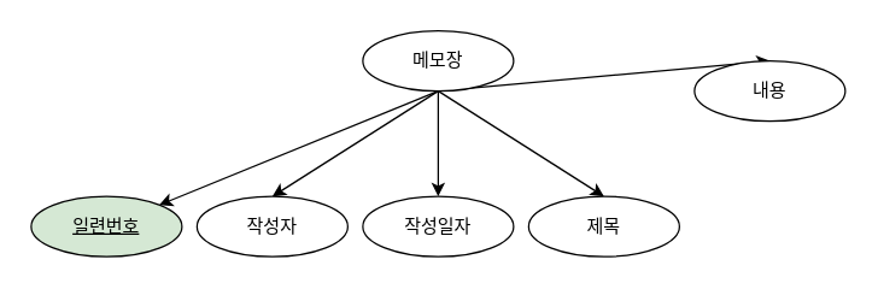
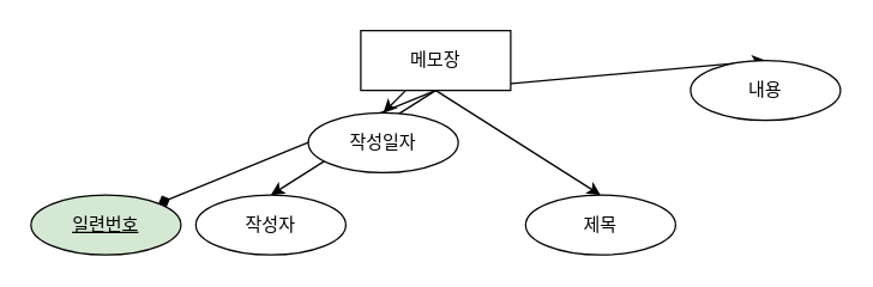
  <mxCell id="0" />
  <mxCell id="1" parent="0" />
- <mxCell id="2" style="rounded=0;orthogonalLoop=1;jettySize=auto;html=1;exitX=0.5;exitY=1;exitDx=0;exitDy=0;" edge="1" parent="1" source="7" target="9"><mxGeometry relative="1" as="geometry" /></mxCell>
+ <mxCell id="2" style="rounded=0;orthogonalLoop=1;jettySize=auto;html=1;exitX=0.5;exitY=1;exitDx=0;exitDy=0;endArrow=diamond;" edge="1" parent="1" source="7" target="9"><mxGeometry relative="1" as="geometry" /></mxCell>
  <mxCell id="3" style="edgeStyle=none;shape=connector;rounded=0;orthogonalLoop=1;jettySize=auto;html=1;entryX=0.5;entryY=0;entryDx=0;entryDy=0;labelBackgroundColor=default;strokeColor=default;fontFamily=Helvetica;fontSize=11;fontColor=default;endArrow=classic;exitX=0.5;exitY=1;exitDx=0;exitDy=0;" edge="1" parent="1" source="7" target="8"><mxGeometry relative="1" as="geometry" /></mxCell>
  <mxCell id="4" style="edgeStyle=none;shape=connector;rounded=0;orthogonalLoop=1;jettySize=auto;html=1;entryX=0.5;entryY=0;entryDx=0;entryDy=0;labelBackgroundColor=default;strokeColor=default;fontFamily=Helvetica;fontSize=11;fontColor=default;endArrow=classic;" edge="1" parent="1" source="7" target="10"><mxGeometry relative="1" as="geometry" /></mxCell>
  <mxCell id="5" style="edgeStyle=none;shape=connector;rounded=0;orthogonalLoop=1;jettySize=auto;html=1;entryX=0.5;entryY=0;entryDx=0;entryDy=0;labelBackgroundColor=default;strokeColor=default;fontFamily=Helvetica;fontSize=11;fontColor=default;endArrow=classic;exitX=0.5;exitY=1;exitDx=0;exitDy=0;" edge="1" parent="1" source="7" target="11"><mxGeometry relative="1" as="geometry" /></mxCell>
  <mxCell id="6" style="edgeStyle=none;shape=connector;rounded=0;orthogonalLoop=1;jettySize=auto;html=1;entryX=0.5;entryY=0;entryDx=0;entryDy=0;labelBackgroundColor=default;strokeColor=default;fontFamily=Helvetica;fontSize=11;fontColor=default;endArrow=classic;exitX=0.5;exitY=1;exitDx=0;exitDy=0;" edge="1" parent="1" source="7" target="12"><mxGeometry relative="1" as="geometry" /></mxCell>
- <mxCell id="7" value="메모장" style="ellipse;whiteSpace=wrap;html=1;align=center;" vertex="1" parent="1"><mxGeometry x="240" y="20" width="100" height="40" as="geometry" /></mxCell>
+ <mxCell id="7" value="메모장" style="whiteSpace=wrap;html=1;align=center;" vertex="1" parent="1"><mxGeometry x="240" y="20" width="100" height="40" as="geometry" /></mxCell>
  <mxCell id="8" value="작성자" style="ellipse;whiteSpace=wrap;html=1;align=center;" vertex="1" parent="1"><mxGeometry x="130" y="130" width="100" height="40" as="geometry" /></mxCell>
  <mxCell id="9" value="일련번호" style="ellipse;whiteSpace=wrap;html=1;align=center;fontStyle=4;fillColor=#d5e8d4;" vertex="1" parent="1"><mxGeometry x="20" y="130" width="100" height="40" as="geometry" /></mxCell>
- <mxCell id="10" value="작성일자" style="ellipse;whiteSpace=wrap;html=1;align=center;" vertex="1" parent="1"><mxGeometry x="240" y="130" width="100" height="40" as="geometry" /></mxCell>
+ <mxCell id="10" value="작성일자" style="ellipse;whiteSpace=wrap;html=1;align=center;" vertex="1" parent="1"><mxGeometry x="205" y="75" width="100" height="40" as="geometry" /></mxCell>
  <mxCell id="11" value="제목" style="ellipse;whiteSpace=wrap;html=1;align=center;" vertex="1" parent="1"><mxGeometry x="350" y="130" width="100" height="40" as="geometry" /></mxCell>
  <mxCell id="12" value="내용" style="ellipse;whiteSpace=wrap;html=1;align=center;" vertex="1" parent="1"><mxGeometry x="460" y="40" width="100" height="40" as="geometry" /></mxCell>
